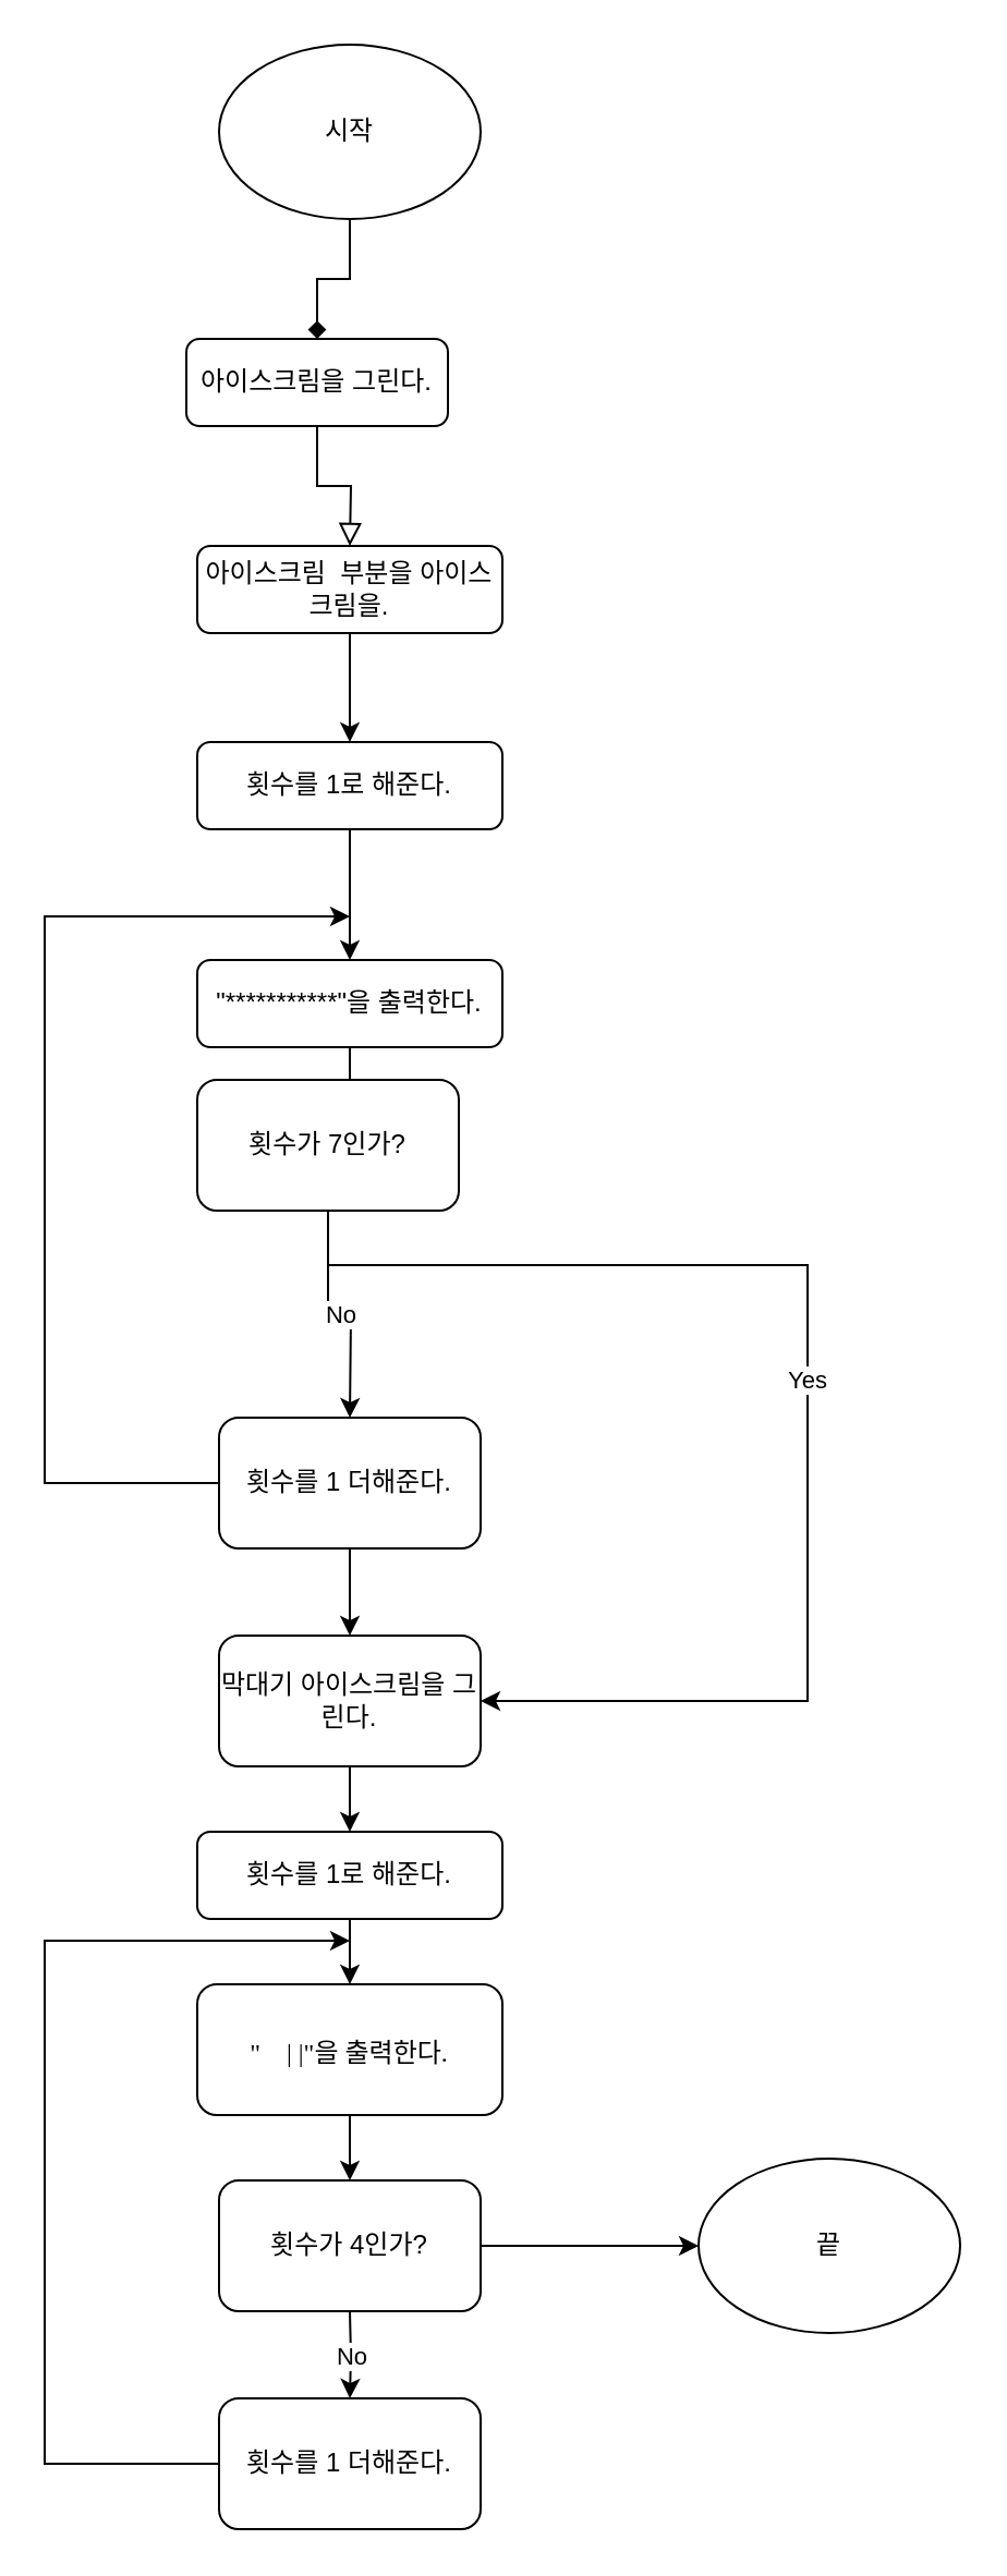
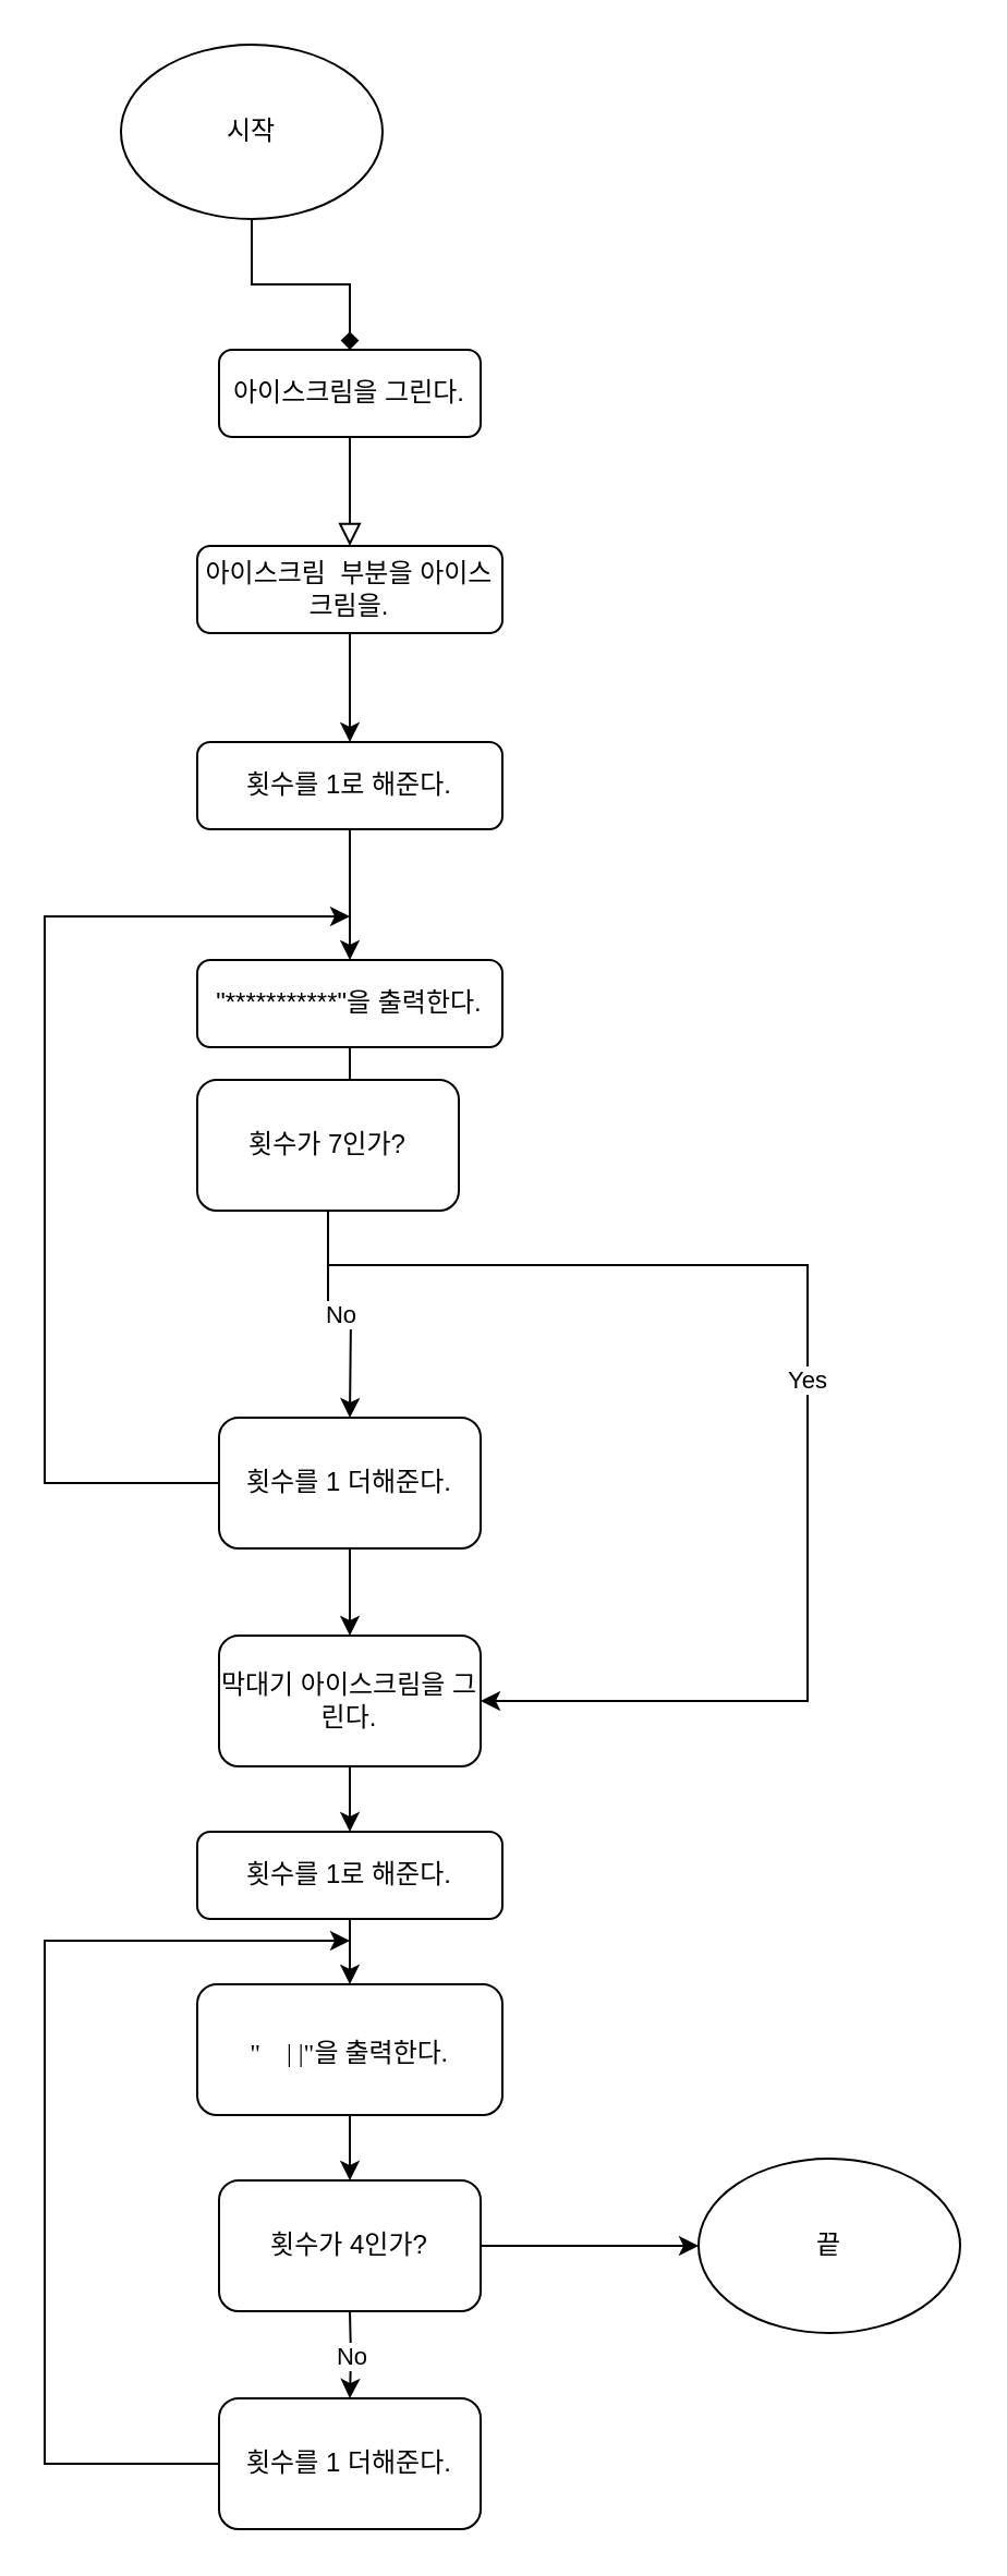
  <mxCell id="0" />
  <mxCell id="1" parent="0" />
  <mxCell id="2" value="" style="rounded=0;html=1;jettySize=auto;orthogonalLoop=1;fontSize=11;endArrow=block;endFill=0;endSize=8;strokeWidth=1;shadow=0;labelBackgroundColor=none;edgeStyle=orthogonalEdgeStyle;" parent="1" source="3" edge="1"><mxGeometry relative="1" as="geometry"><mxPoint x="160" y="250" as="targetPoint" /></mxGeometry></mxCell>
- <mxCell id="3" value="아이스크림을 그린다." style="rounded=1;whiteSpace=wrap;html=1;fontSize=12;glass=0;strokeWidth=1;shadow=0;" parent="1" vertex="1"><mxGeometry x="85" y="155" width="120" height="40" as="geometry" /></mxCell>
+ <mxCell id="3" value="아이스크림을 그린다." style="rounded=1;whiteSpace=wrap;html=1;fontSize=12;glass=0;strokeWidth=1;shadow=0;" parent="1" vertex="1"><mxGeometry x="100" y="160" width="120" height="40" as="geometry" /></mxCell>
  <mxCell id="4" value="" style="edgeStyle=orthogonalEdgeStyle;rounded=0;orthogonalLoop=1;jettySize=auto;html=1;fontColor=#000000;" edge="1" parent="1" source="5"><mxGeometry relative="1" as="geometry"><mxPoint x="160" y="340" as="targetPoint" /></mxGeometry></mxCell>
  <mxCell id="5" value="아이스크림 &amp;nbsp;부분을 아이스크림을." style="rounded=1;whiteSpace=wrap;html=1;" vertex="1" parent="1"><mxGeometry x="90" y="250" width="140" height="40" as="geometry" /></mxCell>
  <mxCell id="6" value="" style="edgeStyle=orthogonalEdgeStyle;rounded=0;orthogonalLoop=1;jettySize=auto;html=1;" edge="1" parent="1" source="7" target="10"><mxGeometry relative="1" as="geometry" /></mxCell>
  <mxCell id="7" value="&quot;***********&quot;을 출력한다." style="rounded=1;whiteSpace=wrap;html=1;" vertex="1" parent="1"><mxGeometry x="90" y="440" width="140" height="40" as="geometry" /></mxCell>
  <mxCell id="8" value="Yes" style="edgeStyle=orthogonalEdgeStyle;rounded=0;orthogonalLoop=1;jettySize=auto;html=1;" edge="1" parent="1" source="10" target="14"><mxGeometry relative="1" as="geometry"><Array as="points"><mxPoint x="370" y="580" /><mxPoint x="370" y="780" /></Array></mxGeometry></mxCell>
  <mxCell id="9" value="No" style="edgeStyle=orthogonalEdgeStyle;rounded=0;orthogonalLoop=1;jettySize=auto;html=1;fontColor=#000000;" edge="1" parent="1" source="10"><mxGeometry relative="1" as="geometry"><mxPoint x="160" y="650" as="targetPoint" /></mxGeometry></mxCell>
  <mxCell id="10" value="횟수가 7인가?" style="whiteSpace=wrap;html=1;rounded=1;" vertex="1" parent="1"><mxGeometry x="90" y="495" width="120" height="60" as="geometry" /></mxCell>
  <mxCell id="11" style="edgeStyle=orthogonalEdgeStyle;rounded=0;orthogonalLoop=1;jettySize=auto;html=1;entryX=0.5;entryY=0;entryDx=0;entryDy=0;endArrow=diamond;" edge="1" parent="1" source="12" target="3"><mxGeometry relative="1" as="geometry" /></mxCell>
- <mxCell id="12" value="시작" style="ellipse;whiteSpace=wrap;html=1;" vertex="1" parent="1"><mxGeometry x="100" width="120" height="80" as="geometry" y="20" /></mxCell>
+ <mxCell id="12" value="시작" style="ellipse;whiteSpace=wrap;html=1;" vertex="1" parent="1"><mxGeometry x="55" y="20" width="120" height="80" as="geometry" /></mxCell>
  <mxCell id="13" style="edgeStyle=orthogonalEdgeStyle;rounded=0;orthogonalLoop=1;jettySize=auto;html=1;exitX=0.5;exitY=1;exitDx=0;exitDy=0;entryX=0.5;entryY=0;entryDx=0;entryDy=0;fontColor=#000000;" edge="1" parent="1" source="14" target="25"><mxGeometry relative="1" as="geometry" /></mxCell>
  <mxCell id="14" value="막대기 아이스크림을 그린다." style="whiteSpace=wrap;html=1;rounded=1;" vertex="1" parent="1"><mxGeometry x="100" y="750" width="120" height="60" as="geometry" /></mxCell>
  <mxCell id="15" style="edgeStyle=orthogonalEdgeStyle;rounded=0;orthogonalLoop=1;jettySize=auto;html=1;entryX=0.5;entryY=0;entryDx=0;entryDy=0;fontColor=#000000;" edge="1" parent="1" source="16" target="18"><mxGeometry relative="1" as="geometry" /></mxCell>
  <mxCell id="16" value="&lt;p style=&quot;margin: 0px; font-stretch: normal; line-height: normal; font-family: Menlo;&quot;&gt;&quot;&amp;nbsp; &amp;nbsp; | |&quot;을 출력한다.&lt;/p&gt;" style="whiteSpace=wrap;html=1;rounded=1;" vertex="1" parent="1"><mxGeometry x="90" y="910" width="140" height="60" as="geometry" /></mxCell>
  <mxCell id="17" value="" style="edgeStyle=orthogonalEdgeStyle;rounded=0;orthogonalLoop=1;jettySize=auto;html=1;fontColor=#000000;" edge="1" parent="1" source="18"><mxGeometry relative="1" as="geometry"><mxPoint x="320" y="1030" as="targetPoint" /></mxGeometry></mxCell>
  <mxCell id="18" value="횟수가 4인가?" style="whiteSpace=wrap;html=1;rounded=1;" vertex="1" parent="1"><mxGeometry x="100" y="1000" width="120" height="60" as="geometry" /></mxCell>
  <mxCell id="19" style="edgeStyle=orthogonalEdgeStyle;rounded=0;orthogonalLoop=1;jettySize=auto;html=1;fontColor=#000000;" edge="1" parent="1" source="21"><mxGeometry relative="1" as="geometry"><mxPoint x="160" y="420" as="targetPoint" /><Array as="points"><mxPoint x="20" y="680" /><mxPoint x="20" y="420" /></Array></mxGeometry></mxCell>
  <mxCell id="20" style="edgeStyle=orthogonalEdgeStyle;rounded=0;orthogonalLoop=1;jettySize=auto;html=1;fontColor=#000000;" edge="1" parent="1" source="21" target="14"><mxGeometry relative="1" as="geometry" /></mxCell>
  <mxCell id="21" value="횟수를 1 더해준다." style="whiteSpace=wrap;html=1;rounded=1;" vertex="1" parent="1"><mxGeometry x="100" y="650" width="120" height="60" as="geometry" /></mxCell>
  <mxCell id="22" style="edgeStyle=orthogonalEdgeStyle;rounded=0;orthogonalLoop=1;jettySize=auto;html=1;entryX=0.5;entryY=0;entryDx=0;entryDy=0;fontColor=#000000;" edge="1" parent="1" source="23" target="7"><mxGeometry relative="1" as="geometry" /></mxCell>
  <mxCell id="23" value="횟수를 1로 해준다." style="rounded=1;whiteSpace=wrap;html=1;" vertex="1" parent="1"><mxGeometry x="90" y="340" width="140" height="40" as="geometry" /></mxCell>
  <mxCell id="24" style="edgeStyle=orthogonalEdgeStyle;rounded=0;orthogonalLoop=1;jettySize=auto;html=1;entryX=0.5;entryY=0;entryDx=0;entryDy=0;fontColor=#000000;" edge="1" parent="1" source="25" target="16"><mxGeometry relative="1" as="geometry" /></mxCell>
  <mxCell id="25" value="횟수를 1로 해준다." style="rounded=1;whiteSpace=wrap;html=1;" vertex="1" parent="1"><mxGeometry x="90" y="840" width="140" height="40" as="geometry" /></mxCell>
  <mxCell id="26" value="No" style="edgeStyle=orthogonalEdgeStyle;rounded=0;orthogonalLoop=1;jettySize=auto;html=1;fontColor=#000000;" edge="1" parent="1"><mxGeometry relative="1" as="geometry"><mxPoint x="160" y="1060" as="sourcePoint" /><mxPoint x="160" y="1100" as="targetPoint" /></mxGeometry></mxCell>
  <mxCell id="27" style="edgeStyle=orthogonalEdgeStyle;rounded=0;orthogonalLoop=1;jettySize=auto;html=1;exitX=0;exitY=0.5;exitDx=0;exitDy=0;fontColor=#000000;" edge="1" parent="1" source="28"><mxGeometry relative="1" as="geometry"><mxPoint x="160" y="890" as="targetPoint" /><Array as="points"><mxPoint x="20" y="1130" /><mxPoint x="20" y="890" /></Array></mxGeometry></mxCell>
  <mxCell id="28" value="횟수를 1 더해준다." style="whiteSpace=wrap;html=1;rounded=1;" vertex="1" parent="1"><mxGeometry x="100" y="1100" width="120" height="60" as="geometry" /></mxCell>
  <mxCell id="29" value="끝" style="ellipse;whiteSpace=wrap;html=1;labelBackgroundColor=none;fontColor=#000000;" vertex="1" parent="1"><mxGeometry x="320" y="990" width="120" height="80" as="geometry" /></mxCell>
